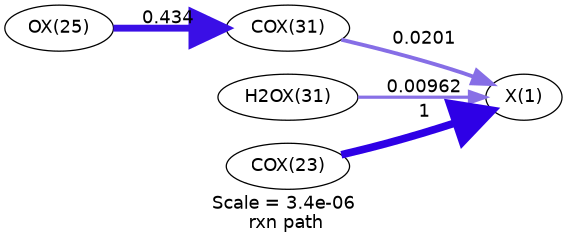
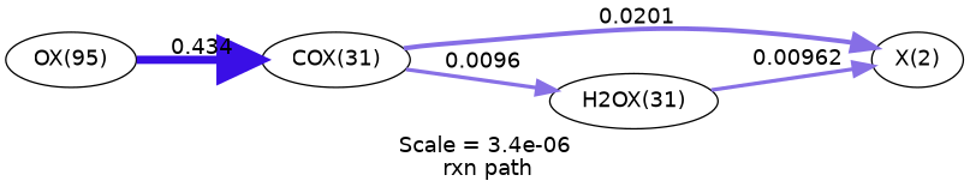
  digraph {
    fontname=Helvetica
    label="Scale = 3.4e-06\l rxn path"
    rankdir=LR
    node [fontname=Helvetica]
    edge [arrowsize=1.25 color="0.7, 0.51, 0.9" fontname=Helvetica penwidth=2.49]
-   n1 [label="X(1)"]
+   n1 [label="X(2)"]
    n2 [label="COX(31)"]
    n3 [label="H2OX(31)"]
-   n4 [label="COX(23)"]
-   n5 [label="OX(25)"]
+   n5 [label="OX(95)"]
    n2 -> n1 [arrowsize=1.53 color="0.7, 0.52, 0.9" label=" 0.0201" penwidth=3.05]
+   n2 -> n3 [label=" 0.0096"]
    n3 -> n1 [label=" 0.00962"]
-   n4 -> n1 [arrowsize=3 color="0.7, 1.5, 0.9" label=" 1" penwidth=6]
    n5 -> n2 [arrowsize=2.69 color="0.7, 0.934, 0.9" label=" 0.434" penwidth=5.37]
  }
